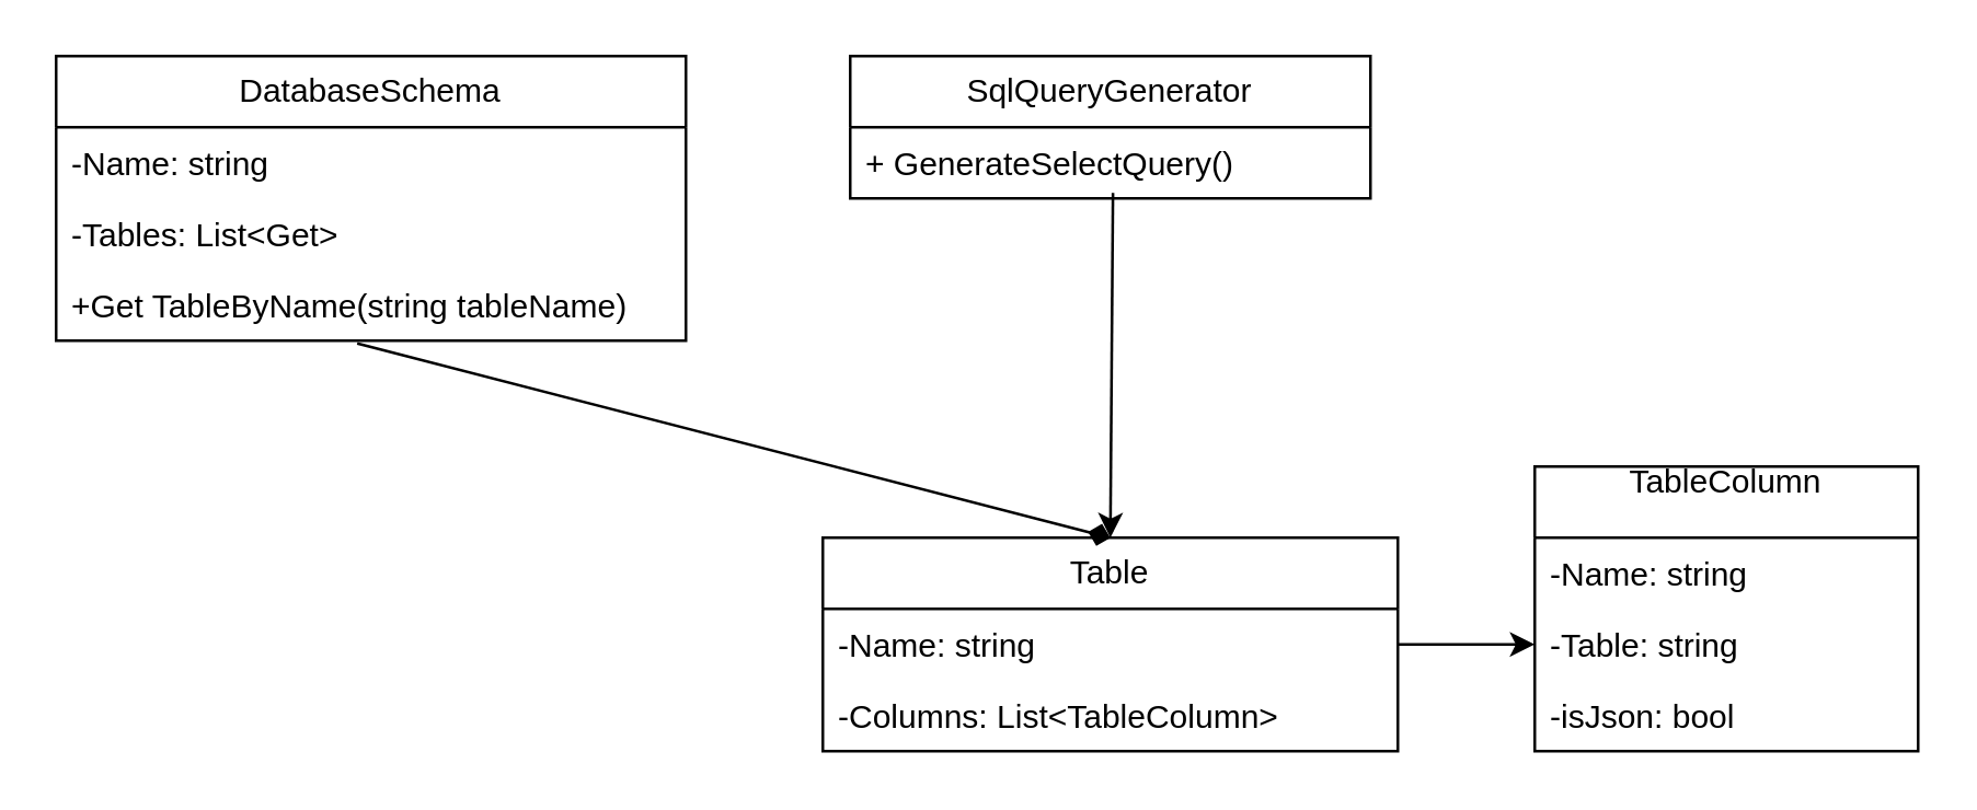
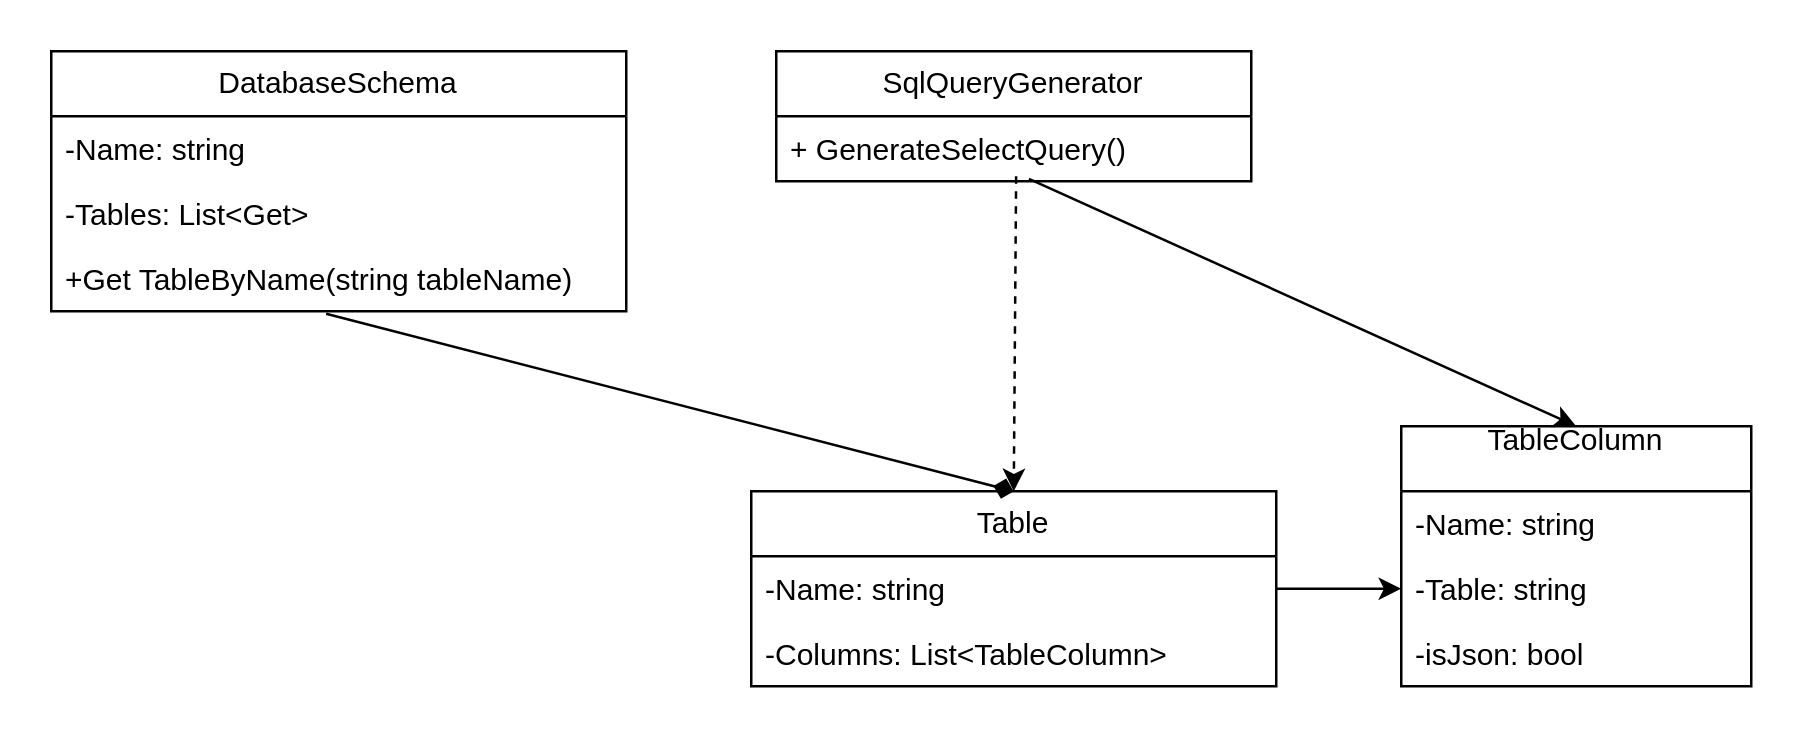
  <mxCell id="0" />
  <mxCell id="1" parent="0" />
  <mxCell id="2" value="SqlQueryGenerator" style="swimlane;fontStyle=0;childLayout=stackLayout;horizontal=1;startSize=26;fillColor=none;horizontalStack=0;resizeParent=1;resizeParentMax=0;resizeLast=0;collapsible=1;marginBottom=0;whiteSpace=wrap;html=1;" vertex="1" parent="1"><mxGeometry x="310" y="20" width="190" height="52" as="geometry" /></mxCell>
  <mxCell id="3" value="+ GenerateSelectQuery()" style="text;strokeColor=none;fillColor=none;align=left;verticalAlign=top;spacingLeft=4;spacingRight=4;overflow=hidden;rotatable=0;points=[[0,0.5],[1,0.5]];portConstraint=eastwest;whiteSpace=wrap;html=1;" vertex="1" parent="2"><mxGeometry y="26" width="190" height="26" as="geometry" /></mxCell>
  <mxCell id="4" value="TableColumn&lt;div&gt;&lt;br&gt;&lt;/div&gt;" style="swimlane;fontStyle=0;childLayout=stackLayout;horizontal=1;startSize=26;fillColor=none;horizontalStack=0;resizeParent=1;resizeParentMax=0;resizeLast=0;collapsible=1;marginBottom=0;whiteSpace=wrap;html=1;" vertex="1" parent="1"><mxGeometry x="560" y="170" width="140" height="104" as="geometry" /></mxCell>
  <mxCell id="5" value="-Name: string" style="text;strokeColor=none;fillColor=none;align=left;verticalAlign=top;spacingLeft=4;spacingRight=4;overflow=hidden;rotatable=0;points=[[0,0.5],[1,0.5]];portConstraint=eastwest;whiteSpace=wrap;html=1;" vertex="1" parent="4"><mxGeometry y="26" width="140" height="26" as="geometry" /></mxCell>
  <mxCell id="6" value="-Table: string" style="text;strokeColor=none;fillColor=none;align=left;verticalAlign=top;spacingLeft=4;spacingRight=4;overflow=hidden;rotatable=0;points=[[0,0.5],[1,0.5]];portConstraint=eastwest;whiteSpace=wrap;html=1;" vertex="1" parent="4"><mxGeometry y="52" width="140" height="26" as="geometry" /></mxCell>
  <mxCell id="7" value="-isJson: bool" style="text;strokeColor=none;fillColor=none;align=left;verticalAlign=top;spacingLeft=4;spacingRight=4;overflow=hidden;rotatable=0;points=[[0,0.5],[1,0.5]];portConstraint=eastwest;whiteSpace=wrap;html=1;" vertex="1" parent="4"><mxGeometry y="78" width="140" height="26" as="geometry" /></mxCell>
+ <mxCell id="8" value="" style="endArrow=classic;html=1;rounded=0;exitX=0.532;exitY=0.962;exitDx=0;exitDy=0;exitPerimeter=0;entryX=0.5;entryY=0;entryDx=0;entryDy=0;" edge="1" parent="1" source="3" target="4"><mxGeometry width="50" height="50" relative="1" as="geometry"><mxPoint x="370" y="270" as="sourcePoint" /><mxPoint x="310" y="150" as="targetPoint" /></mxGeometry></mxCell>
  <mxCell id="9" value="Table" style="swimlane;fontStyle=0;childLayout=stackLayout;horizontal=1;startSize=26;fillColor=none;horizontalStack=0;resizeParent=1;resizeParentMax=0;resizeLast=0;collapsible=1;marginBottom=0;whiteSpace=wrap;html=1;" vertex="1" parent="1"><mxGeometry x="300" y="196" width="210" height="78" as="geometry" /></mxCell>
  <mxCell id="10" value="-Name: string" style="text;strokeColor=none;fillColor=none;align=left;verticalAlign=top;spacingLeft=4;spacingRight=4;overflow=hidden;rotatable=0;points=[[0,0.5],[1,0.5]];portConstraint=eastwest;whiteSpace=wrap;html=1;" vertex="1" parent="9"><mxGeometry y="26" width="210" height="26" as="geometry" /></mxCell>
  <mxCell id="11" value="-Columns: List&amp;lt;TableColumn&amp;gt;" style="text;strokeColor=none;fillColor=none;align=left;verticalAlign=top;spacingLeft=4;spacingRight=4;overflow=hidden;rotatable=0;points=[[0,0.5],[1,0.5]];portConstraint=eastwest;whiteSpace=wrap;html=1;" vertex="1" parent="9"><mxGeometry y="52" width="210" height="26" as="geometry" /></mxCell>
  <mxCell id="12" value="" style="endArrow=classic;html=1;rounded=0;entryX=0;entryY=0.5;entryDx=0;entryDy=0;exitX=1;exitY=0.5;exitDx=0;exitDy=0;" edge="1" parent="1" source="10" target="6"><mxGeometry width="50" height="50" relative="1" as="geometry"><mxPoint x="370" y="270" as="sourcePoint" /><mxPoint x="420" y="220" as="targetPoint" /></mxGeometry></mxCell>
- <mxCell id="13" value="" style="endArrow=classic;html=1;rounded=0;entryX=0.5;entryY=0;entryDx=0;entryDy=0;exitX=0.505;exitY=0.923;exitDx=0;exitDy=0;exitPerimeter=0;" edge="1" parent="1" source="3" target="9"><mxGeometry width="50" height="50" relative="1" as="geometry"><mxPoint x="412" y="80" as="sourcePoint" /><mxPoint x="420" y="220" as="targetPoint" /></mxGeometry></mxCell>
+ <mxCell id="13" value="" style="endArrow=classic;html=1;rounded=0;entryX=0.5;entryY=0;entryDx=0;entryDy=0;exitX=0.505;exitY=0.923;exitDx=0;exitDy=0;exitPerimeter=0;dashed=1;" edge="1" parent="1" source="3" target="9"><mxGeometry width="50" height="50" relative="1" as="geometry"><mxPoint x="412" y="80" as="sourcePoint" /><mxPoint x="420" y="220" as="targetPoint" /></mxGeometry></mxCell>
  <mxCell id="14" value="DatabaseSchema" style="swimlane;fontStyle=0;childLayout=stackLayout;horizontal=1;startSize=26;fillColor=none;horizontalStack=0;resizeParent=1;resizeParentMax=0;resizeLast=0;collapsible=1;marginBottom=0;whiteSpace=wrap;html=1;" vertex="1" parent="1"><mxGeometry x="20" y="20" width="230" height="104" as="geometry" /></mxCell>
  <mxCell id="15" value="-Name: string" style="text;strokeColor=none;fillColor=none;align=left;verticalAlign=top;spacingLeft=4;spacingRight=4;overflow=hidden;rotatable=0;points=[[0,0.5],[1,0.5]];portConstraint=eastwest;whiteSpace=wrap;html=1;" vertex="1" parent="14"><mxGeometry y="26" width="230" height="26" as="geometry" /></mxCell>
  <mxCell id="16" value="-Tables: List&amp;lt;Get&amp;gt;" style="text;strokeColor=none;fillColor=none;align=left;verticalAlign=top;spacingLeft=4;spacingRight=4;overflow=hidden;rotatable=0;points=[[0,0.5],[1,0.5]];portConstraint=eastwest;whiteSpace=wrap;html=1;" vertex="1" parent="14"><mxGeometry y="52" width="230" height="26" as="geometry" /></mxCell>
  <mxCell id="17" value="+Get TableByName(string tableName)" style="text;strokeColor=none;fillColor=none;align=left;verticalAlign=top;spacingLeft=4;spacingRight=4;overflow=hidden;rotatable=0;points=[[0,0.5],[1,0.5]];portConstraint=eastwest;whiteSpace=wrap;html=1;" vertex="1" parent="14"><mxGeometry y="78" width="230" height="26" as="geometry" /></mxCell>
  <mxCell id="18" value="" style="endArrow=diamond;html=1;rounded=0;entryX=0.5;entryY=0;entryDx=0;entryDy=0;exitX=0.478;exitY=1.038;exitDx=0;exitDy=0;exitPerimeter=0;" edge="1" parent="1" source="17" target="9"><mxGeometry width="50" height="50" relative="1" as="geometry"><mxPoint x="370" y="270" as="sourcePoint" /><mxPoint x="420" y="220" as="targetPoint" /></mxGeometry></mxCell>
